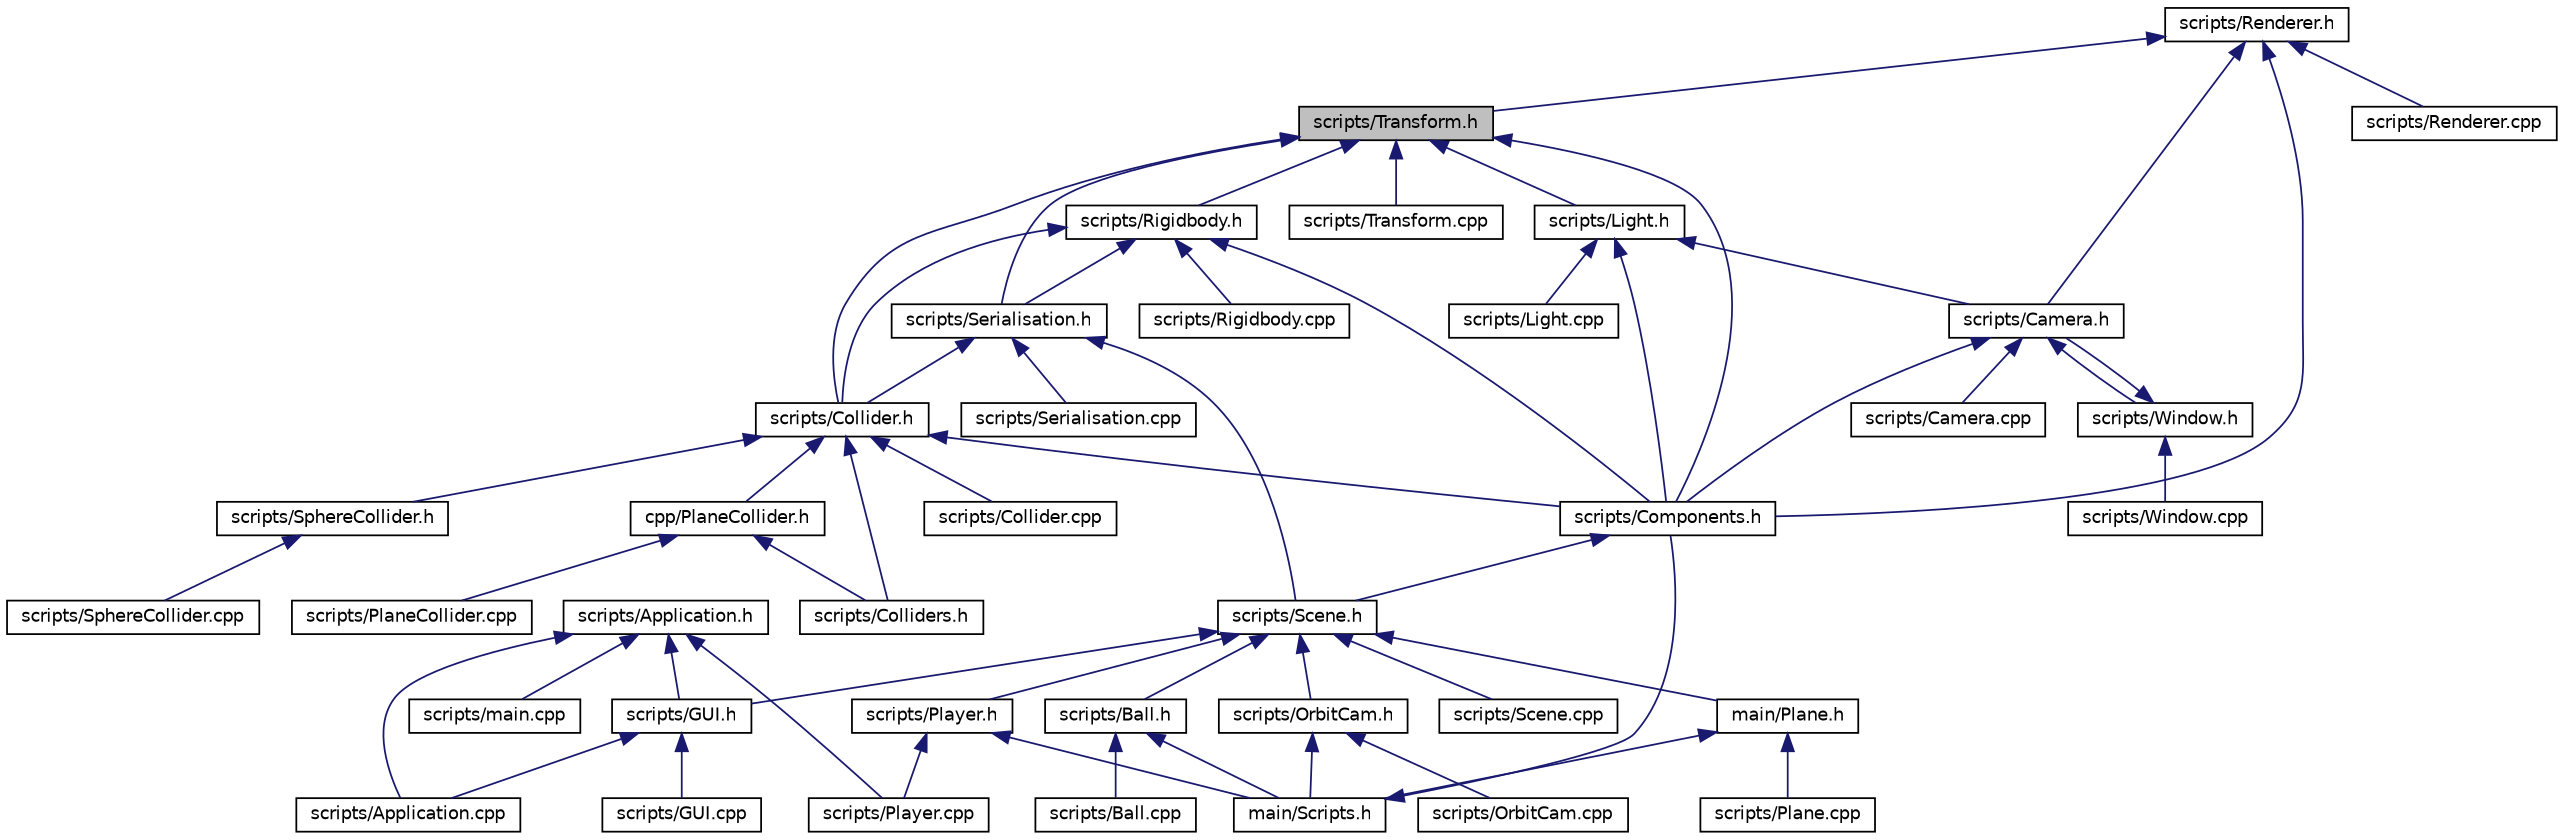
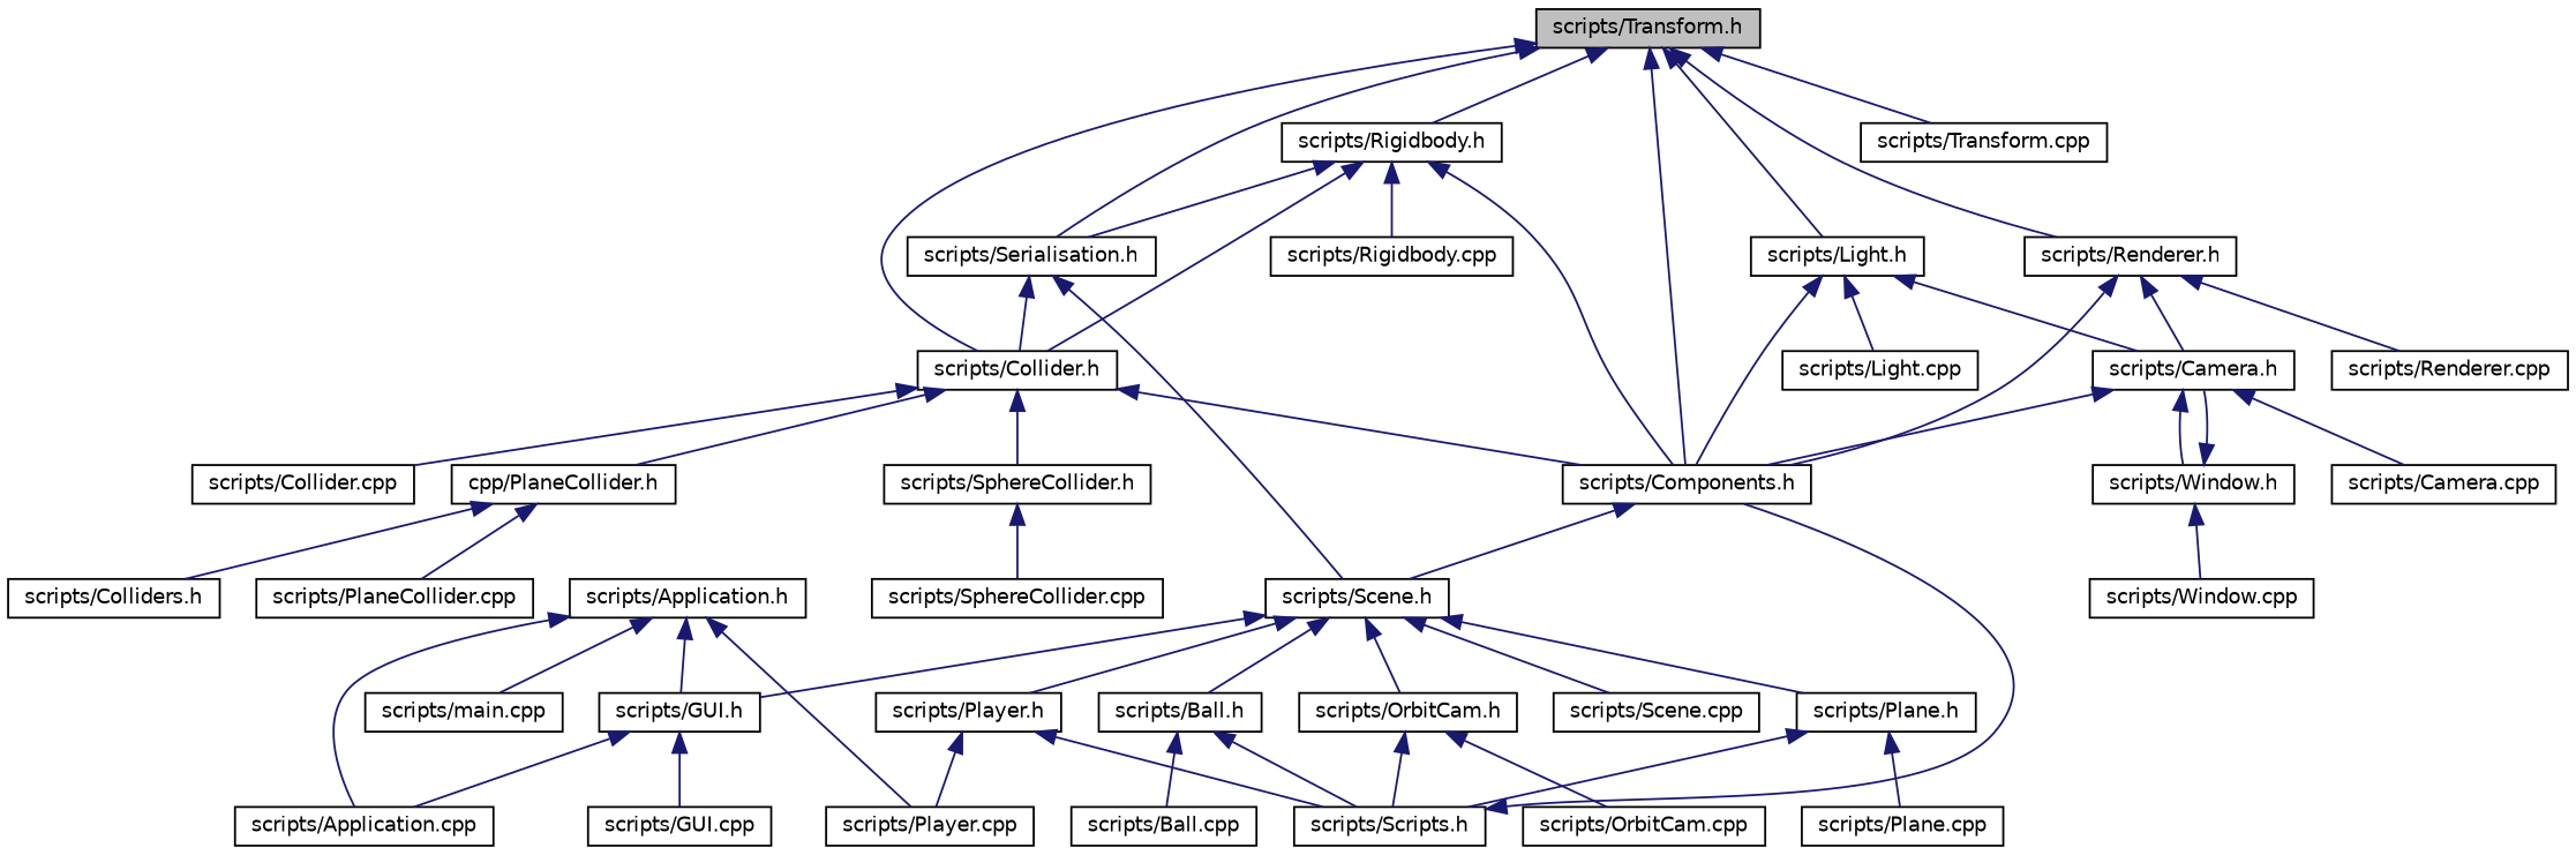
  digraph {
    node [color=black fillcolor=white fontname=Helvetica fontsize=10 shape=record style=filled]
    edge [color=midnightblue dir=back fontname=Helvetica fontsize=10 labelfontname=Helvetica labelfontsize=10 style=solid]
    n1 [fillcolor=grey75 fontcolor=black height=0.2 label="scripts/Transform.h" width=0.4]
    n2 [height=0.2 label="scripts/Collider.h" width=0.4]
    n3 [height=0.2 label="scripts/Components.h" width=0.4]
    n4 [height=0.2 label="scripts/Light.h" width=0.4]
    n5 [height=0.2 label="scripts/Renderer.h" width=0.4]
    n6 [height=0.2 label="scripts/Rigidbody.h" width=0.4]
    n7 [height=0.2 label="scripts/Serialisation.h" width=0.4]
    n8 [height=0.2 label="scripts/Transform.cpp" width=0.4]
    n9 [height=0.2 label="scripts/Collider.cpp" width=0.4]
    n10 [height=0.2 label="scripts/Colliders.h" width=0.4]
    n11 [height=0.2 label="cpp/PlaneCollider.h" width=0.4]
    n12 [height=0.2 label="scripts/SphereCollider.h" width=0.4]
    n13 [height=0.2 label="scripts/Scene.h" width=0.4]
    n14 [height=0.2 label="scripts/Camera.h" width=0.4]
    n15 [height=0.2 label="scripts/Light.cpp" width=0.4]
    n16 [height=0.2 label="scripts/Renderer.cpp" width=0.4]
    n17 [height=0.2 label="scripts/Rigidbody.cpp" width=0.4]
-   n18 [height=0.2 label="scripts/Serialisation.cpp" width=0.4]
    n19 [height=0.2 label="scripts/PlaneCollider.cpp" width=0.4]
    n20 [height=0.2 label="scripts/SphereCollider.cpp" width=0.4]
    n21 [height=0.2 label="scripts/Ball.h" width=0.4]
    n22 [height=0.2 label="scripts/OrbitCam.h" width=0.4]
-   n23 [height=0.2 label="main/Plane.h" width=0.4]
+   n23 [height=0.2 label="scripts/Plane.h" width=0.4]
    n24 [height=0.2 label="scripts/Player.h" width=0.4]
    n25 [height=0.2 label="scripts/Scene.cpp" width=0.4]
    n26 [height=0.2 label="scripts/GUI.h" width=0.4]
    n27 [height=0.2 label="scripts/Application.h" width=0.4]
    n28 [height=0.2 label="scripts/Application.cpp" width=0.4]
    n29 [height=0.2 label="scripts/main.cpp" width=0.4]
    n30 [height=0.2 label="scripts/Player.cpp" width=0.4]
    n31 [height=0.2 label="scripts/Ball.cpp" width=0.4]
-   n32 [height=0.2 label="main/Scripts.h" width=0.4]
+   n32 [height=0.2 label="scripts/Scripts.h" width=0.4]
    n33 [height=0.2 label="scripts/OrbitCam.cpp" width=0.4]
    n34 [height=0.2 label="scripts/Plane.cpp" width=0.4]
    n35 [height=0.2 label="scripts/GUI.cpp" width=0.4]
    n36 [height=0.2 label="scripts/Camera.cpp" width=0.4]
    n37 [height=0.2 label="scripts/Window.h" width=0.4]
    n38 [height=0.2 label="scripts/Window.cpp" width=0.4]
    n1 -> n2
    n1 -> n3
    n1 -> n4
-   n5 -> n1
+   n1 -> n5
    n1 -> n6
    n1 -> n7
    n1 -> n8
    n2 -> n3
    n2 -> n9
-   n2 -> n10
    n2 -> n11
    n2 -> n12
    n3 -> n13
    n4 -> n3
    n4 -> n14
    n4 -> n15
    n5 -> n3
    n5 -> n14
    n5 -> n16
    n6 -> n2
    n6 -> n3
    n6 -> n7
    n6 -> n17
    n7 -> n2
    n7 -> n13
-   n7 -> n18
    n11 -> n10
    n11 -> n19
    n12 -> n20
    n13 -> n21
    n13 -> n22
    n13 -> n23
    n13 -> n24
    n13 -> n25
    n13 -> n26
    n14 -> n3
    n14 -> n36
    n14 -> n37
    n21 -> n31
    n21 -> n32
    n22 -> n32
    n22 -> n33
    n23 -> n32
    n23 -> n34
    n24 -> n30
    n24 -> n32
    n26 -> n28
    n26 -> n35
    n27 -> n26
    n27 -> n28
    n27 -> n29
    n27 -> n30
    n32 -> n3
    n37 -> n14
    n37 -> n38
  }
